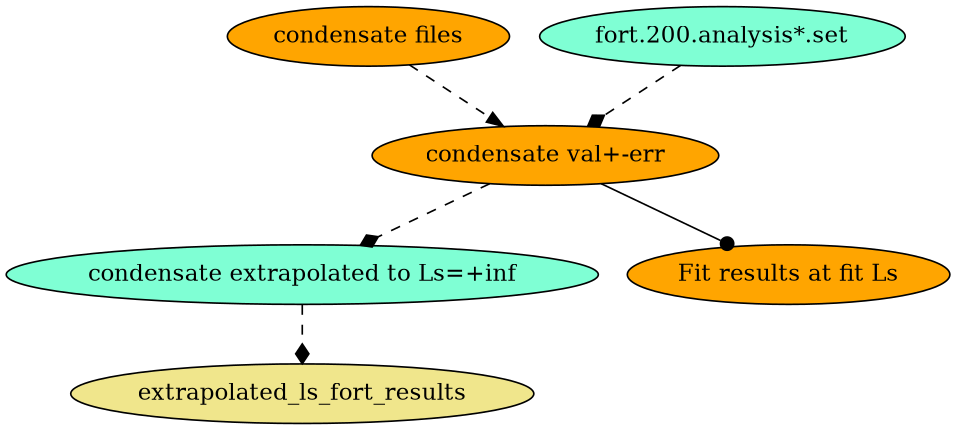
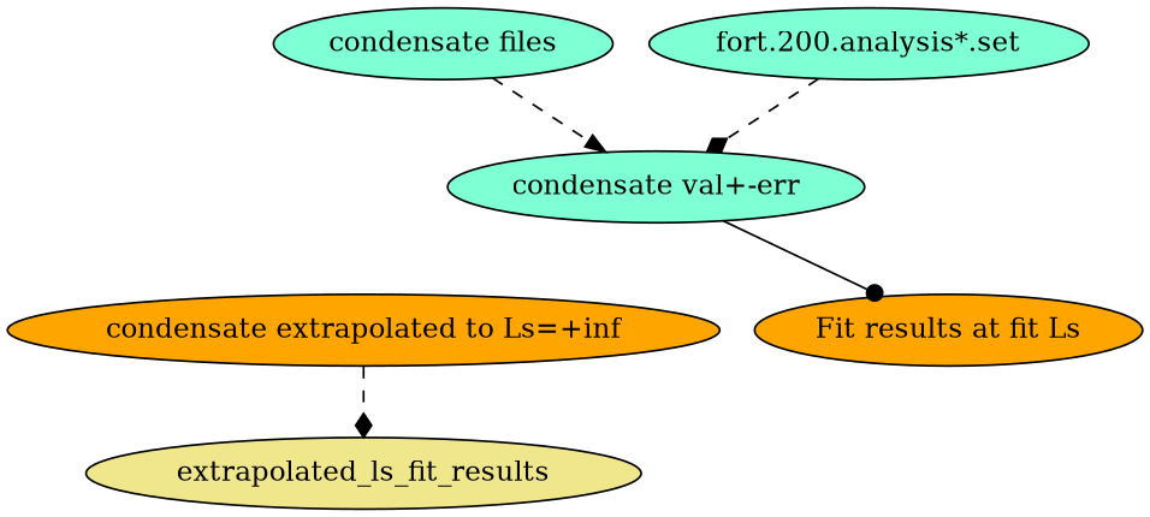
  digraph {
    node [fillcolor=aquamarine style=filled]
    edge [arrowhead=diamond style=dashed]
-   n1 [fillcolor=orange label="condensate files"]
-   n2 [fillcolor=orange label="condensate val+-err"]
-   n3 [label="condensate extrapolated to Ls=+inf"]
+   n1 [label="condensate files"]
+   n2 [label="condensate val+-err"]
+   n3 [fillcolor=orange label="condensate extrapolated to Ls=+inf"]
    n4 [fillcolor=orange label="Fit results at fit Ls"]
    n5 [label="fort.200.analysis*.set"]
-   extrapolated_ls_fit_results [fillcolor=khaki labels="Fit results for extrapolated data" label=extrapolated_ls_fort_results]
+   extrapolated_ls_fit_results [fillcolor=khaki labels="Fit results for extrapolated data"]
    n1 -> n2 [arrowhead=normal]
-   n2 -> n3
    n2 -> n4 [arrowhead=dot style=solid]
    n3 -> extrapolated_ls_fit_results
    n5 -> n2
  }
